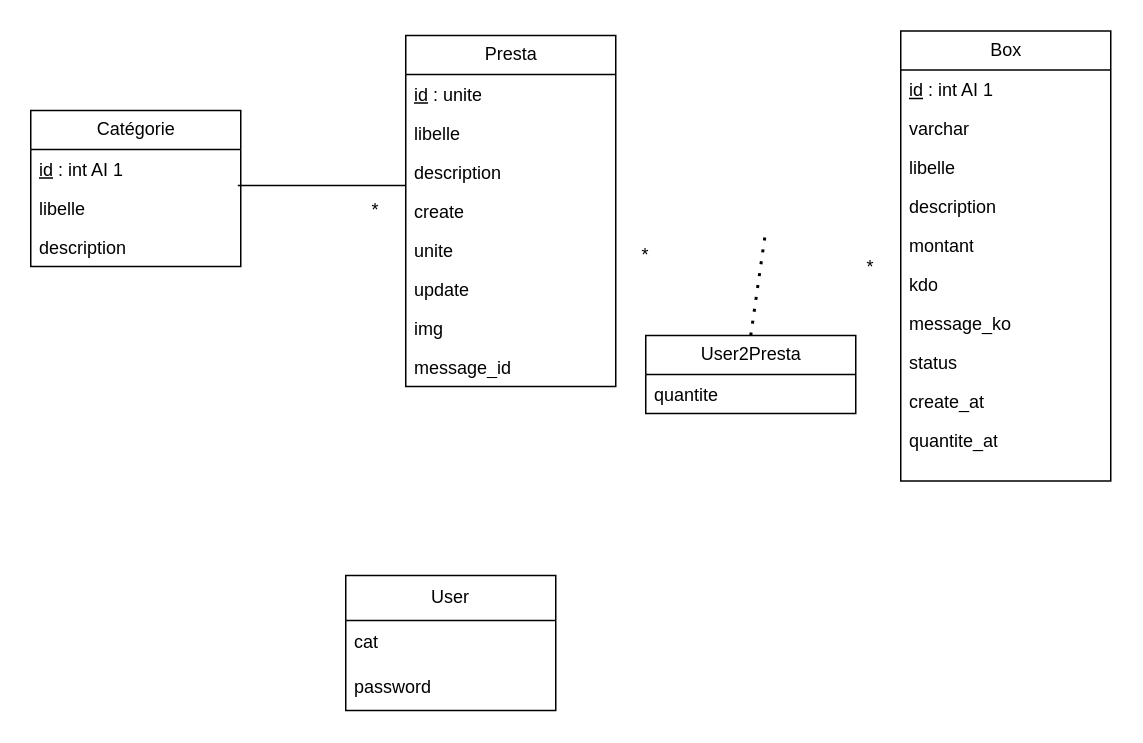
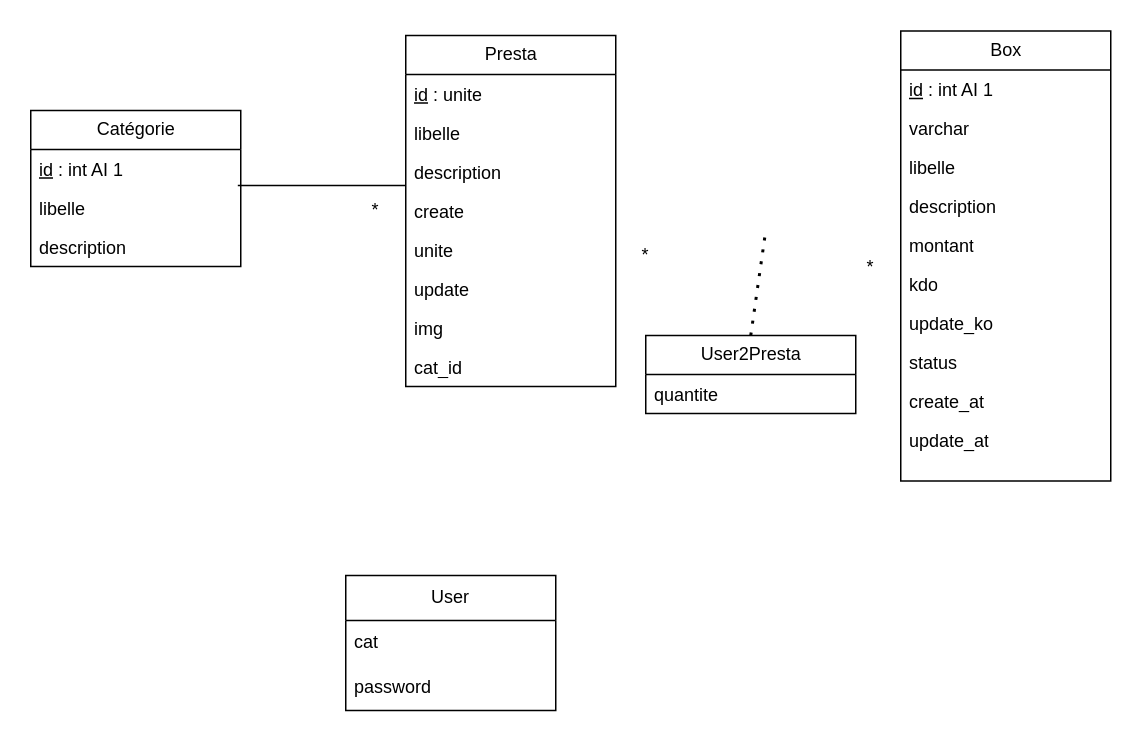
  <mxCell id="0" />
  <mxCell id="1" parent="0" />
  <mxCell id="2" value="&lt;div&gt;User2Presta&lt;/div&gt;" style="swimlane;fontStyle=0;childLayout=stackLayout;horizontal=1;startSize=26;fillColor=none;horizontalStack=0;resizeParent=1;resizeParentMax=0;resizeLast=0;collapsible=1;marginBottom=0;html=1;" parent="1" vertex="1"><mxGeometry x="430" y="223" width="140" height="52" as="geometry" /></mxCell>
  <mxCell id="3" value="quantite" style="text;strokeColor=none;fillColor=none;align=left;verticalAlign=top;spacingLeft=4;spacingRight=4;overflow=hidden;rotatable=0;points=[[0,0.5],[1,0.5]];portConstraint=eastwest;whiteSpace=wrap;html=1;" parent="2" vertex="1"><mxGeometry y="26" width="140" height="26" as="geometry" /></mxCell>
  <mxCell id="4" value="&lt;div&gt;Box&lt;/div&gt;" style="swimlane;fontStyle=0;childLayout=stackLayout;horizontal=1;startSize=26;fillColor=none;horizontalStack=0;resizeParent=1;resizeParentMax=0;resizeLast=0;collapsible=1;marginBottom=0;html=1;" parent="1" vertex="1"><mxGeometry x="600" y="20" width="140" height="300" as="geometry" /></mxCell>
  <mxCell id="5" value="&lt;u&gt;id&lt;/u&gt; : int AI 1" style="text;strokeColor=none;fillColor=none;align=left;verticalAlign=top;spacingLeft=4;spacingRight=4;overflow=hidden;rotatable=0;points=[[0,0.5],[1,0.5]];portConstraint=eastwest;whiteSpace=wrap;html=1;" parent="4" vertex="1"><mxGeometry y="26" width="140" height="26" as="geometry" /></mxCell>
  <mxCell id="6" value="varchar" style="text;strokeColor=none;fillColor=none;align=left;verticalAlign=top;spacingLeft=4;spacingRight=4;overflow=hidden;rotatable=0;points=[[0,0.5],[1,0.5]];portConstraint=eastwest;whiteSpace=wrap;html=1;" parent="4" vertex="1"><mxGeometry y="52" width="140" height="26" as="geometry" /></mxCell>
  <mxCell id="7" value="libelle" style="text;strokeColor=none;fillColor=none;align=left;verticalAlign=top;spacingLeft=4;spacingRight=4;overflow=hidden;rotatable=0;points=[[0,0.5],[1,0.5]];portConstraint=eastwest;whiteSpace=wrap;html=1;" parent="4" vertex="1"><mxGeometry y="78" width="140" height="26" as="geometry" /></mxCell>
  <mxCell id="8" value="description" style="text;strokeColor=none;fillColor=none;align=left;verticalAlign=top;spacingLeft=4;spacingRight=4;overflow=hidden;rotatable=0;points=[[0,0.5],[1,0.5]];portConstraint=eastwest;whiteSpace=wrap;html=1;" parent="4" vertex="1"><mxGeometry y="104" width="140" height="26" as="geometry" /></mxCell>
  <mxCell id="9" value="montant" style="text;strokeColor=none;fillColor=none;align=left;verticalAlign=top;spacingLeft=4;spacingRight=4;overflow=hidden;rotatable=0;points=[[0,0.5],[1,0.5]];portConstraint=eastwest;whiteSpace=wrap;html=1;" parent="4" vertex="1"><mxGeometry y="130" width="140" height="26" as="geometry" /></mxCell>
  <mxCell id="10" value="kdo" style="text;strokeColor=none;fillColor=none;align=left;verticalAlign=top;spacingLeft=4;spacingRight=4;overflow=hidden;rotatable=0;points=[[0,0.5],[1,0.5]];portConstraint=eastwest;whiteSpace=wrap;html=1;" parent="4" vertex="1"><mxGeometry y="156" width="140" height="26" as="geometry" /></mxCell>
- <mxCell id="11" value="message_ko" style="text;strokeColor=none;fillColor=none;align=left;verticalAlign=top;spacingLeft=4;spacingRight=4;overflow=hidden;rotatable=0;points=[[0,0.5],[1,0.5]];portConstraint=eastwest;whiteSpace=wrap;html=1;" parent="4" vertex="1"><mxGeometry y="182" width="140" height="26" as="geometry" /></mxCell>
+ <mxCell id="11" value="update_ko" style="text;strokeColor=none;fillColor=none;align=left;verticalAlign=top;spacingLeft=4;spacingRight=4;overflow=hidden;rotatable=0;points=[[0,0.5],[1,0.5]];portConstraint=eastwest;whiteSpace=wrap;html=1;" parent="4" vertex="1"><mxGeometry y="182" width="140" height="26" as="geometry" /></mxCell>
  <mxCell id="12" value="status" style="text;strokeColor=none;fillColor=none;align=left;verticalAlign=top;spacingLeft=4;spacingRight=4;overflow=hidden;rotatable=0;points=[[0,0.5],[1,0.5]];portConstraint=eastwest;whiteSpace=wrap;html=1;" parent="4" vertex="1"><mxGeometry y="208" width="140" height="26" as="geometry" /></mxCell>
  <mxCell id="13" value="create_at" style="text;strokeColor=none;fillColor=none;align=left;verticalAlign=top;spacingLeft=4;spacingRight=4;overflow=hidden;rotatable=0;points=[[0,0.5],[1,0.5]];portConstraint=eastwest;whiteSpace=wrap;html=1;" parent="4" vertex="1"><mxGeometry y="234" width="140" height="26" as="geometry" /></mxCell>
- <mxCell id="14" value="quantite_at" style="text;strokeColor=none;fillColor=none;align=left;verticalAlign=top;spacingLeft=4;spacingRight=4;overflow=hidden;rotatable=0;points=[[0,0.5],[1,0.5]];portConstraint=eastwest;whiteSpace=wrap;html=1;" parent="4" vertex="1"><mxGeometry y="260" width="140" height="40" as="geometry" /></mxCell>
+ <mxCell id="14" value="update_at" style="text;strokeColor=none;fillColor=none;align=left;verticalAlign=top;spacingLeft=4;spacingRight=4;overflow=hidden;rotatable=0;points=[[0,0.5],[1,0.5]];portConstraint=eastwest;whiteSpace=wrap;html=1;" parent="4" vertex="1"><mxGeometry y="260" width="140" height="40" as="geometry" /></mxCell>
  <mxCell id="15" value="Catégorie" style="swimlane;fontStyle=0;childLayout=stackLayout;horizontal=1;startSize=26;fillColor=none;horizontalStack=0;resizeParent=1;resizeParentMax=0;resizeLast=0;collapsible=1;marginBottom=0;html=1;" parent="1" vertex="1"><mxGeometry x="20" y="73" width="140" height="104" as="geometry" /></mxCell>
  <mxCell id="16" value="&lt;u&gt;id&lt;/u&gt; : int AI 1" style="text;strokeColor=none;fillColor=none;align=left;verticalAlign=top;spacingLeft=4;spacingRight=4;overflow=hidden;rotatable=0;points=[[0,0.5],[1,0.5]];portConstraint=eastwest;whiteSpace=wrap;html=1;" parent="15" vertex="1"><mxGeometry y="26" width="140" height="26" as="geometry" /></mxCell>
  <mxCell id="17" value="libelle" style="text;strokeColor=none;fillColor=none;align=left;verticalAlign=top;spacingLeft=4;spacingRight=4;overflow=hidden;rotatable=0;points=[[0,0.5],[1,0.5]];portConstraint=eastwest;whiteSpace=wrap;html=1;" parent="15" vertex="1"><mxGeometry y="52" width="140" height="26" as="geometry" /></mxCell>
  <mxCell id="18" value="description" style="text;strokeColor=none;fillColor=none;align=left;verticalAlign=top;spacingLeft=4;spacingRight=4;overflow=hidden;rotatable=0;points=[[0,0.5],[1,0.5]];portConstraint=eastwest;whiteSpace=wrap;html=1;" parent="15" vertex="1"><mxGeometry y="78" width="140" height="26" as="geometry" /></mxCell>
  <mxCell id="19" value="Presta" style="swimlane;fontStyle=0;childLayout=stackLayout;horizontal=1;startSize=26;fillColor=none;horizontalStack=0;resizeParent=1;resizeParentMax=0;resizeLast=0;collapsible=1;marginBottom=0;html=1;" parent="1" vertex="1"><mxGeometry x="270" y="23" width="140" height="234" as="geometry" /></mxCell>
  <mxCell id="20" value="&lt;u&gt;id&lt;/u&gt; : unite" style="text;strokeColor=none;fillColor=none;align=left;verticalAlign=top;spacingLeft=4;spacingRight=4;overflow=hidden;rotatable=0;points=[[0,0.5],[1,0.5]];portConstraint=eastwest;whiteSpace=wrap;html=1;" parent="19" vertex="1"><mxGeometry y="26" width="140" height="26" as="geometry" /></mxCell>
  <mxCell id="21" value="libelle" style="text;strokeColor=none;fillColor=none;align=left;verticalAlign=top;spacingLeft=4;spacingRight=4;overflow=hidden;rotatable=0;points=[[0,0.5],[1,0.5]];portConstraint=eastwest;whiteSpace=wrap;html=1;" parent="19" vertex="1"><mxGeometry y="52" width="140" height="26" as="geometry" /></mxCell>
  <mxCell id="22" value="description" style="text;strokeColor=none;fillColor=none;align=left;verticalAlign=top;spacingLeft=4;spacingRight=4;overflow=hidden;rotatable=0;points=[[0,0.5],[1,0.5]];portConstraint=eastwest;whiteSpace=wrap;html=1;" parent="19" vertex="1"><mxGeometry y="78" width="140" height="26" as="geometry" /></mxCell>
  <mxCell id="23" value="create" style="text;strokeColor=none;fillColor=none;align=left;verticalAlign=top;spacingLeft=4;spacingRight=4;overflow=hidden;rotatable=0;points=[[0,0.5],[1,0.5]];portConstraint=eastwest;whiteSpace=wrap;html=1;" parent="19" vertex="1"><mxGeometry y="104" width="140" height="26" as="geometry" /></mxCell>
  <mxCell id="24" value="unite" style="text;strokeColor=none;fillColor=none;align=left;verticalAlign=top;spacingLeft=4;spacingRight=4;overflow=hidden;rotatable=0;points=[[0,0.5],[1,0.5]];portConstraint=eastwest;whiteSpace=wrap;html=1;" parent="19" vertex="1"><mxGeometry y="130" width="140" height="26" as="geometry" /></mxCell>
  <mxCell id="25" value="update" style="text;strokeColor=none;fillColor=none;align=left;verticalAlign=top;spacingLeft=4;spacingRight=4;overflow=hidden;rotatable=0;points=[[0,0.5],[1,0.5]];portConstraint=eastwest;whiteSpace=wrap;html=1;" parent="19" vertex="1"><mxGeometry y="156" width="140" height="26" as="geometry" /></mxCell>
  <mxCell id="26" value="img" style="text;strokeColor=none;fillColor=none;align=left;verticalAlign=top;spacingLeft=4;spacingRight=4;overflow=hidden;rotatable=0;points=[[0,0.5],[1,0.5]];portConstraint=eastwest;whiteSpace=wrap;html=1;" parent="19" vertex="1"><mxGeometry y="182" width="140" height="26" as="geometry" /></mxCell>
- <mxCell id="27" value="message_id" style="text;strokeColor=none;fillColor=none;align=left;verticalAlign=top;spacingLeft=4;spacingRight=4;overflow=hidden;rotatable=0;points=[[0,0.5],[1,0.5]];portConstraint=eastwest;whiteSpace=wrap;html=1;" parent="19" vertex="1"><mxGeometry y="208" width="140" height="26" as="geometry" /></mxCell>
+ <mxCell id="27" value="cat_id" style="text;strokeColor=none;fillColor=none;align=left;verticalAlign=top;spacingLeft=4;spacingRight=4;overflow=hidden;rotatable=0;points=[[0,0.5],[1,0.5]];portConstraint=eastwest;whiteSpace=wrap;html=1;" parent="19" vertex="1"><mxGeometry y="208" width="140" height="26" as="geometry" /></mxCell>
  <mxCell id="28" value="" style="endArrow=none;html=1;rounded=0;exitX=0.986;exitY=-0.077;exitDx=0;exitDy=0;exitPerimeter=0;" parent="1" source="17" edge="1"><mxGeometry width="50" height="50" relative="1" as="geometry"><mxPoint x="220" y="173" as="sourcePoint" /><mxPoint x="270" y="123" as="targetPoint" /></mxGeometry></mxCell>
  <mxCell id="29" value="*" style="text;html=1;strokeColor=none;fillColor=none;align=center;verticalAlign=middle;whiteSpace=wrap;rounded=0;" parent="1" vertex="1"><mxGeometry x="550" y="163" width="60" height="30" as="geometry" /></mxCell>
  <mxCell id="30" value="*" style="text;html=1;strokeColor=none;fillColor=none;align=center;verticalAlign=middle;whiteSpace=wrap;rounded=0;" parent="1" vertex="1"><mxGeometry x="400" y="155" width="60" height="30" as="geometry" /></mxCell>
  <mxCell id="31" value="*" style="text;html=1;strokeColor=none;fillColor=none;align=center;verticalAlign=middle;whiteSpace=wrap;rounded=0;" parent="1" vertex="1"><mxGeometry x="220" y="125" width="60" height="30" as="geometry" /></mxCell>
  <mxCell id="32" value="" style="endArrow=none;dashed=1;html=1;dashPattern=1 3;strokeWidth=2;rounded=0;" parent="1" edge="1"><mxGeometry width="50" height="50" relative="1" as="geometry"><mxPoint x="500" y="223" as="sourcePoint" /><mxPoint x="510" y="153" as="targetPoint" /></mxGeometry></mxCell>
  <mxCell id="33" value="User" style="swimlane;fontStyle=0;childLayout=stackLayout;horizontal=1;startSize=30;horizontalStack=0;resizeParent=1;resizeParentMax=0;resizeLast=0;collapsible=1;marginBottom=0;whiteSpace=wrap;html=1;" vertex="1" parent="1"><mxGeometry x="230" y="383" width="140" height="90" as="geometry" /></mxCell>
  <mxCell id="34" value="cat" style="text;strokeColor=none;fillColor=none;align=left;verticalAlign=middle;spacingLeft=4;spacingRight=4;overflow=hidden;points=[[0,0.5],[1,0.5]];portConstraint=eastwest;rotatable=0;whiteSpace=wrap;html=1;" vertex="1" parent="33"><mxGeometry y="30" width="140" height="30" as="geometry" /></mxCell>
  <mxCell id="35" value="password" style="text;strokeColor=none;fillColor=none;align=left;verticalAlign=middle;spacingLeft=4;spacingRight=4;overflow=hidden;points=[[0,0.5],[1,0.5]];portConstraint=eastwest;rotatable=0;whiteSpace=wrap;html=1;" vertex="1" parent="33"><mxGeometry y="60" width="140" height="30" as="geometry" /></mxCell>
